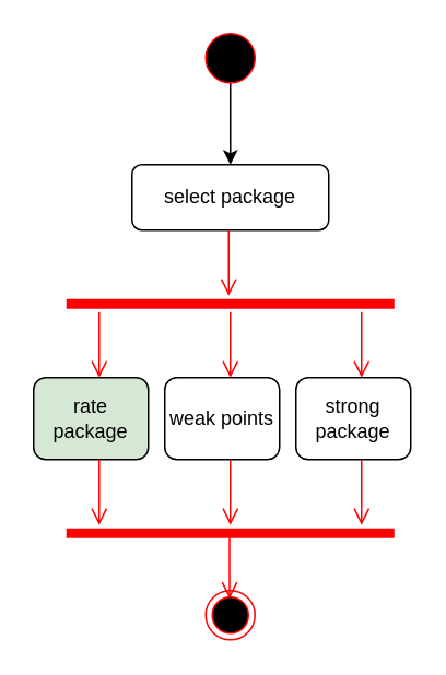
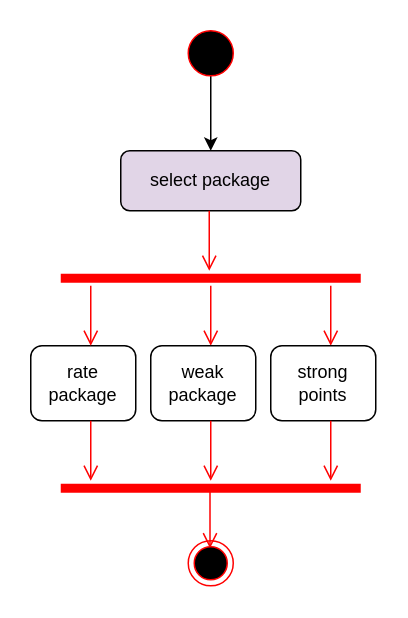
  <mxCell id="0" />
  <mxCell id="1" parent="0" />
  <mxCell id="2" value="" style="edgeStyle=orthogonalEdgeStyle;rounded=0;orthogonalLoop=1;jettySize=auto;html=1;" edge="1" parent="1" source="3"><mxGeometry relative="1" as="geometry"><mxPoint x="140" y="100" as="targetPoint" /></mxGeometry></mxCell>
  <mxCell id="3" value="" style="ellipse;whiteSpace=wrap;html=1;aspect=fixed;fillColor=#000000;strokeColor=#FF0000;" vertex="1" parent="1"><mxGeometry x="125" y="20" width="30" height="30" as="geometry" /></mxCell>
- <mxCell id="4" value="select package" style="rounded=1;whiteSpace=wrap;html=1;strokeColor=#000000;fillColor=#FFFFFF;" vertex="1" parent="1"><mxGeometry x="80" y="100" width="120" height="40" as="geometry" /></mxCell>
+ <mxCell id="4" value="select package" style="rounded=1;whiteSpace=wrap;html=1;strokeColor=#000000;fillColor=#e1d5e7;" vertex="1" parent="1"><mxGeometry x="80" y="100" width="120" height="40" as="geometry" /></mxCell>
  <mxCell id="5" value="" style="shape=line;html=1;strokeWidth=6;strokeColor=#ff0000;fillColor=#FFFFFF;" vertex="1" parent="1"><mxGeometry x="40" y="180" width="200" height="10" as="geometry" /></mxCell>
  <mxCell id="6" value="" style="edgeStyle=orthogonalEdgeStyle;html=1;verticalAlign=bottom;endArrow=open;endSize=8;strokeColor=#ff0000;" edge="1" parent="1"><mxGeometry relative="1" as="geometry"><mxPoint x="139" y="180" as="targetPoint" /><mxPoint x="139" y="140" as="sourcePoint" /></mxGeometry></mxCell>
  <mxCell id="7" value="" style="edgeStyle=orthogonalEdgeStyle;html=1;verticalAlign=bottom;endArrow=open;endSize=8;strokeColor=#ff0000;" edge="1" parent="1"><mxGeometry relative="1" as="geometry"><mxPoint x="140" y="230" as="targetPoint" /><mxPoint x="140" y="190" as="sourcePoint" /></mxGeometry></mxCell>
  <mxCell id="8" value="" style="edgeStyle=orthogonalEdgeStyle;html=1;verticalAlign=bottom;endArrow=open;endSize=8;strokeColor=#ff0000;" edge="1" parent="1"><mxGeometry relative="1" as="geometry"><mxPoint x="220" y="230" as="targetPoint" /><mxPoint x="220" y="190" as="sourcePoint" /></mxGeometry></mxCell>
- <mxCell id="9" value="rate package" style="rounded=1;whiteSpace=wrap;html=1;strokeColor=#000000;fillColor=#d5e8d4;" vertex="1" parent="1"><mxGeometry x="20" y="230" width="70" height="50" as="geometry" /></mxCell>
- <mxCell id="10" value="weak points" style="rounded=1;whiteSpace=wrap;html=1;strokeColor=#000000;fillColor=#FFFFFF;" vertex="1" parent="1"><mxGeometry x="100" y="230" width="70" height="50" as="geometry" /></mxCell>
- <mxCell id="11" value="strong package" style="rounded=1;whiteSpace=wrap;html=1;strokeColor=#000000;fillColor=#FFFFFF;" vertex="1" parent="1"><mxGeometry x="180" y="230" width="70" height="50" as="geometry" /></mxCell>
+ <mxCell id="9" value="rate package" style="rounded=1;whiteSpace=wrap;html=1;strokeColor=#000000;fillColor=#FFFFFF;" vertex="1" parent="1"><mxGeometry x="20" y="230" width="70" height="50" as="geometry" /></mxCell>
+ <mxCell id="10" value="weak package" style="rounded=1;whiteSpace=wrap;html=1;strokeColor=#000000;fillColor=#FFFFFF;" vertex="1" parent="1"><mxGeometry x="100" y="230" width="70" height="50" as="geometry" /></mxCell>
+ <mxCell id="11" value="strong points" style="rounded=1;whiteSpace=wrap;html=1;strokeColor=#000000;fillColor=#FFFFFF;" vertex="1" parent="1"><mxGeometry x="180" y="230" width="70" height="50" as="geometry" /></mxCell>
  <mxCell id="12" value="" style="edgeStyle=orthogonalEdgeStyle;html=1;verticalAlign=bottom;endArrow=open;endSize=8;strokeColor=#ff0000;" edge="1" parent="1"><mxGeometry relative="1" as="geometry"><mxPoint x="60" y="230" as="targetPoint" /><mxPoint x="60" y="190" as="sourcePoint" /></mxGeometry></mxCell>
  <mxCell id="13" value="" style="shape=line;html=1;strokeWidth=6;strokeColor=#ff0000;fillColor=#FFFFFF;" vertex="1" parent="1"><mxGeometry x="40" y="320" width="200" height="10" as="geometry" /></mxCell>
  <mxCell id="14" value="" style="edgeStyle=orthogonalEdgeStyle;html=1;verticalAlign=bottom;endArrow=open;endSize=8;strokeColor=#ff0000;" edge="1" parent="1"><mxGeometry relative="1" as="geometry"><mxPoint x="140" y="320" as="targetPoint" /><mxPoint x="140" y="280" as="sourcePoint" /></mxGeometry></mxCell>
  <mxCell id="15" value="" style="edgeStyle=orthogonalEdgeStyle;html=1;verticalAlign=bottom;endArrow=open;endSize=8;strokeColor=#ff0000;" edge="1" parent="1"><mxGeometry relative="1" as="geometry"><mxPoint x="220" y="320" as="targetPoint" /><mxPoint x="220" y="280" as="sourcePoint" /></mxGeometry></mxCell>
  <mxCell id="16" value="" style="edgeStyle=orthogonalEdgeStyle;html=1;verticalAlign=bottom;endArrow=open;endSize=8;strokeColor=#ff0000;" edge="1" parent="1"><mxGeometry relative="1" as="geometry"><mxPoint x="60" y="320" as="targetPoint" /><mxPoint x="60" y="280" as="sourcePoint" /></mxGeometry></mxCell>
  <mxCell id="17" value="" style="edgeStyle=orthogonalEdgeStyle;html=1;verticalAlign=bottom;endArrow=open;endSize=8;strokeColor=#ff0000;" edge="1" parent="1"><mxGeometry relative="1" as="geometry"><mxPoint x="139.5" y="365" as="targetPoint" /><mxPoint x="139.5" y="325" as="sourcePoint" /></mxGeometry></mxCell>
  <mxCell id="18" value="" style="ellipse;html=1;shape=endState;fillColor=#000000;strokeColor=#ff0000;" vertex="1" parent="1"><mxGeometry x="125" y="360" width="30" height="30" as="geometry" /></mxCell>
